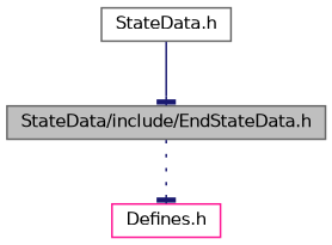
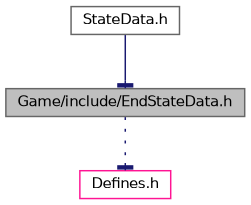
  digraph {
    node [color=gray40 fillcolor=white fontname=Helvetica fontsize=10 shape=record style=filled]
    edge [arrowhead=tee color=midnightblue fontname=Helvetica fontsize=10 labelfontname=Helvetica labelfontsize=10]
-   n1 [fillcolor=grey75 fontcolor=black height=0.2 label="StateData/include/EndStateData.h" width=0.4]
+   n1 [fillcolor=grey75 fontcolor=black height=0.2 label="Game/include/EndStateData.h" width=0.4]
    n2 [color=deeppink height=0.2 label="Defines.h" width=0.4]
    n3 [height=0.2 label="StateData.h" width=0.4]
    n1 -> n2 [style=dotted]
    n3 -> n1 [style=solid]
  }
